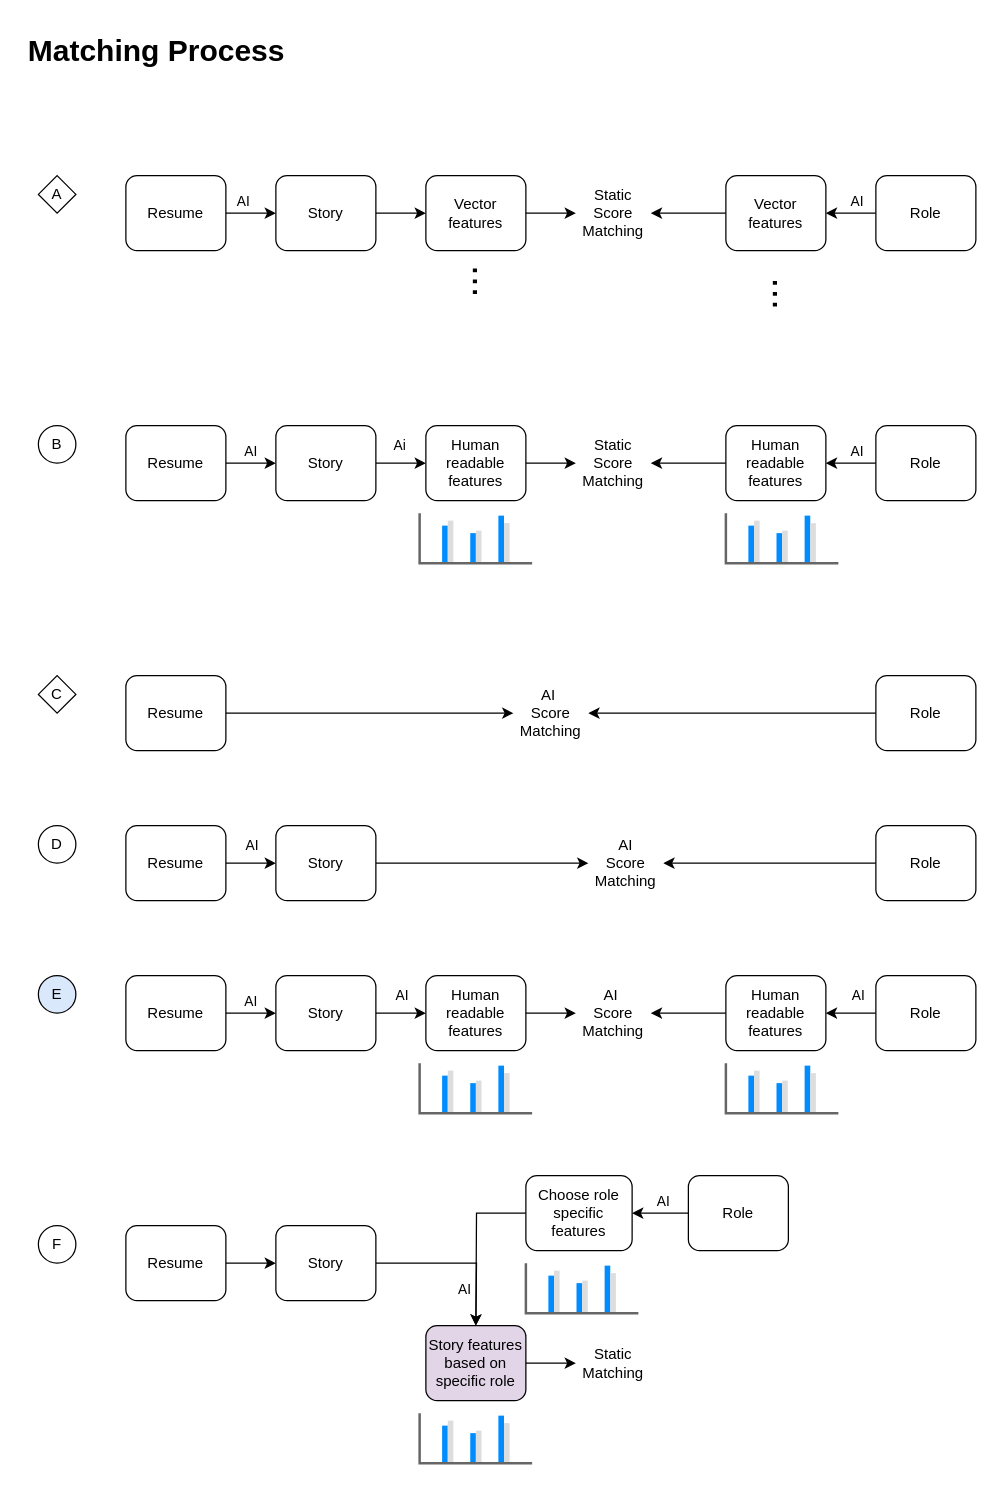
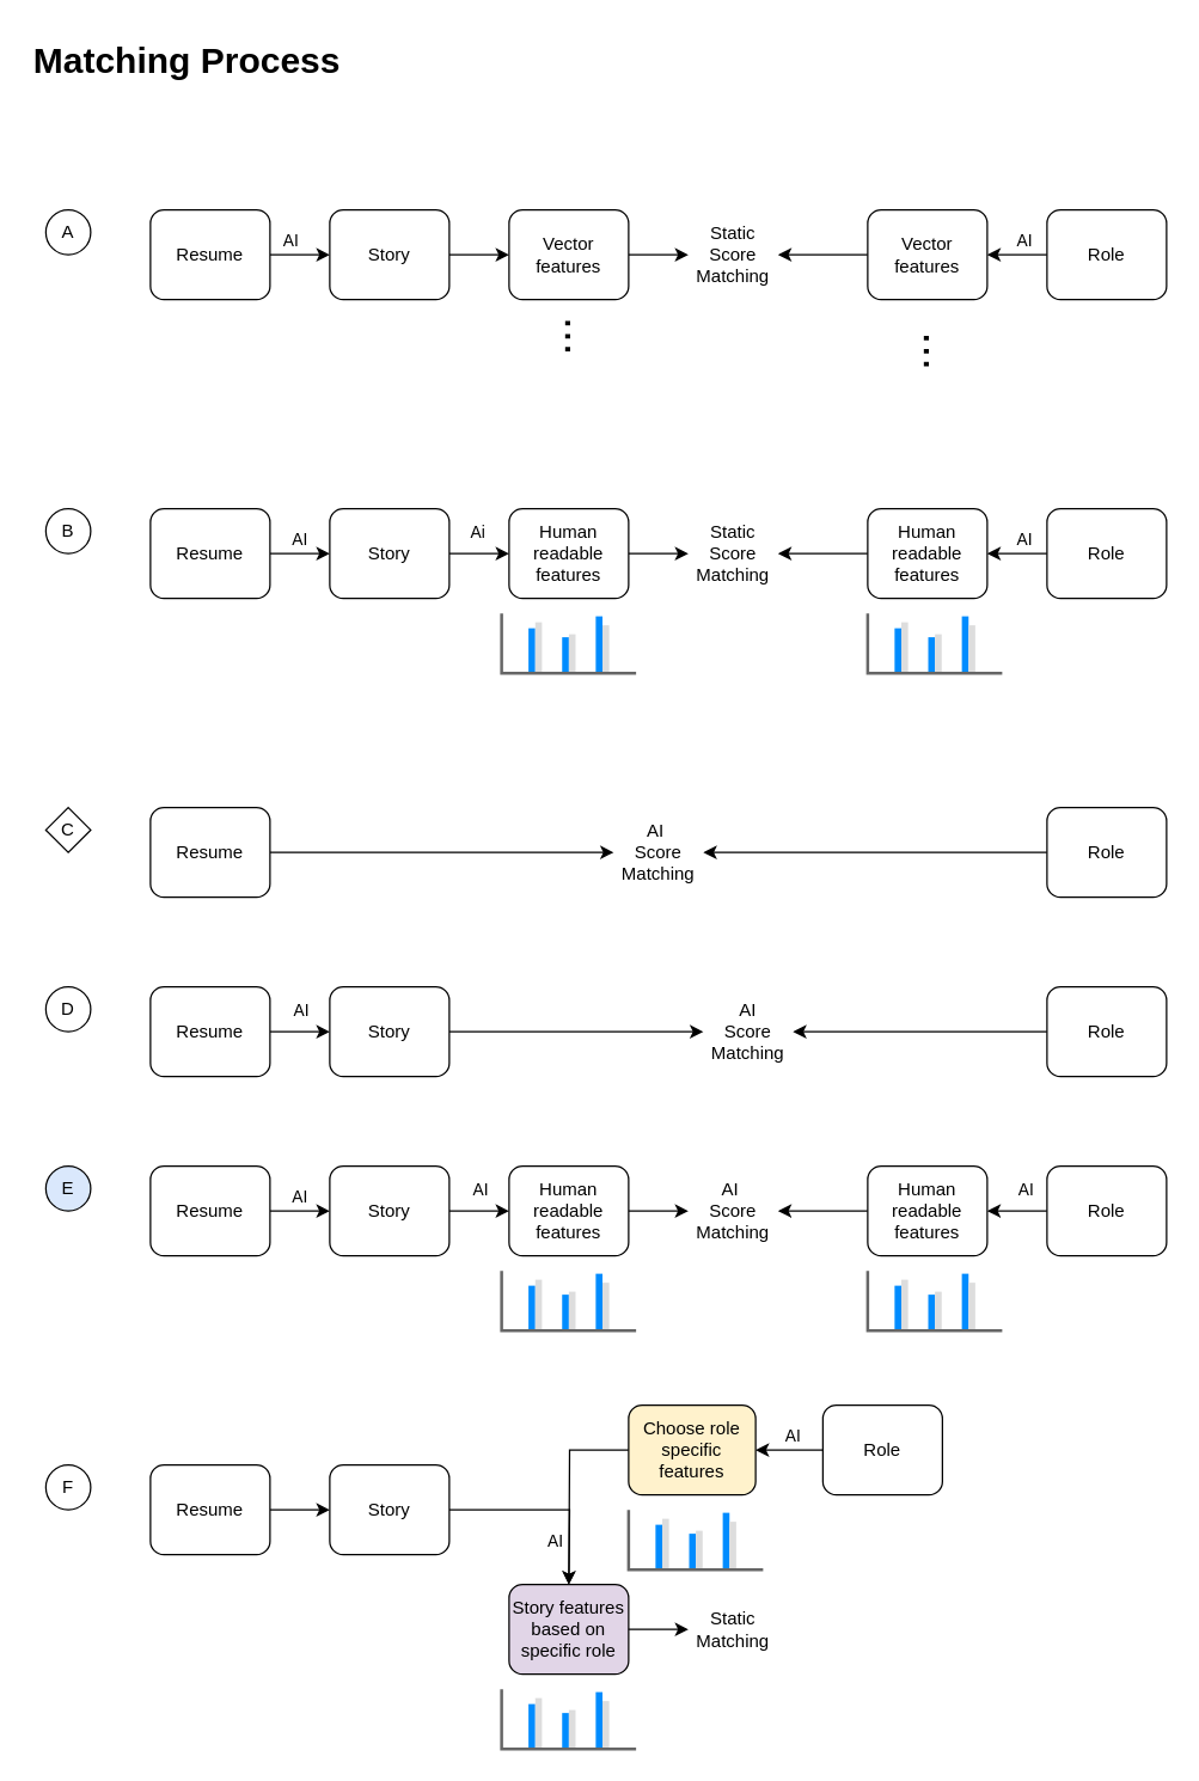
  <mxCell id="0" />
  <mxCell id="1" parent="0" />
  <mxCell id="2" value="&lt;h1 style=&quot;margin-top: 0px;&quot;&gt;Matching Process&lt;/h1&gt;" style="text;html=1;whiteSpace=wrap;overflow=hidden;rounded=0;" parent="1" vertex="1"><mxGeometry width="220" height="120" as="geometry" x="20" y="20" /></mxCell>
- <mxCell id="3" value="A" style="rhombus;whiteSpace=wrap;html=1;aspect=fixed;" parent="1" vertex="1"><mxGeometry x="30" y="140" width="30" height="30" as="geometry" /></mxCell>
+ <mxCell id="3" value="A" style="ellipse;whiteSpace=wrap;html=1;aspect=fixed;" parent="1" vertex="1"><mxGeometry x="30" y="140" width="30" height="30" as="geometry" /></mxCell>
  <mxCell id="4" value="B" style="ellipse;whiteSpace=wrap;html=1;aspect=fixed;" parent="1" vertex="1"><mxGeometry x="30" y="340" width="30" height="30" as="geometry" /></mxCell>
  <mxCell id="5" value="C" style="rhombus;whiteSpace=wrap;html=1;aspect=fixed;" parent="1" vertex="1"><mxGeometry x="30" y="540" width="30" height="30" as="geometry" /></mxCell>
  <mxCell id="6" value="D" style="ellipse;whiteSpace=wrap;html=1;aspect=fixed;" parent="1" vertex="1"><mxGeometry x="30" y="660" width="30" height="30" as="geometry" /></mxCell>
  <mxCell id="7" value="E" style="ellipse;whiteSpace=wrap;html=1;aspect=fixed;fillColor=#dae8fc;" parent="1" vertex="1"><mxGeometry x="30" y="780" width="30" height="30" as="geometry" /></mxCell>
  <mxCell id="8" value="F" style="ellipse;whiteSpace=wrap;html=1;aspect=fixed;" parent="1" vertex="1"><mxGeometry x="30" y="980" width="30" height="30" as="geometry" /></mxCell>
  <mxCell id="9" style="edgeStyle=orthogonalEdgeStyle;rounded=0;orthogonalLoop=1;jettySize=auto;html=1;exitX=1;exitY=0.5;exitDx=0;exitDy=0;entryX=0;entryY=0.5;entryDx=0;entryDy=0;" parent="1" source="11" target="13" edge="1"><mxGeometry relative="1" as="geometry" /></mxCell>
  <mxCell id="10" value="AI" style="edgeLabel;html=1;align=center;verticalAlign=middle;resizable=0;points=[];" parent="9" connectable="0" vertex="1"><mxGeometry x="-0.35" y="1" relative="1" as="geometry"><mxPoint y="-9" as="offset" /></mxGeometry></mxCell>
  <mxCell id="11" value="Resume" style="rounded=1;whiteSpace=wrap;html=1;" parent="1" vertex="1"><mxGeometry x="100" y="140" width="80" height="60" as="geometry" /></mxCell>
  <mxCell id="12" style="edgeStyle=orthogonalEdgeStyle;rounded=0;orthogonalLoop=1;jettySize=auto;html=1;exitX=1;exitY=0.5;exitDx=0;exitDy=0;" parent="1" source="13" target="15" edge="1"><mxGeometry relative="1" as="geometry" /></mxCell>
  <mxCell id="13" value="Story" style="rounded=1;whiteSpace=wrap;html=1;" parent="1" vertex="1"><mxGeometry x="220" y="140" width="80" height="60" as="geometry" /></mxCell>
  <mxCell id="14" style="edgeStyle=orthogonalEdgeStyle;rounded=0;orthogonalLoop=1;jettySize=auto;html=1;exitX=1;exitY=0.5;exitDx=0;exitDy=0;" parent="1" source="15" target="17" edge="1"><mxGeometry relative="1" as="geometry" /></mxCell>
  <mxCell id="15" value="Vector features" style="rounded=1;whiteSpace=wrap;html=1;" parent="1" vertex="1"><mxGeometry x="340" y="140" width="80" height="60" as="geometry" /></mxCell>
  <mxCell id="16" value="&lt;font style=&quot;font-size: 31px;&quot;&gt;...&lt;/font&gt;" style="text;html=1;align=center;verticalAlign=top;whiteSpace=wrap;rounded=0;horizontal=0;" parent="1" vertex="1"><mxGeometry x="345" y="210" width="70" height="30" as="geometry" /></mxCell>
  <mxCell id="17" value="Static Score Matching" style="text;html=1;align=center;verticalAlign=middle;whiteSpace=wrap;rounded=0;" parent="1" vertex="1"><mxGeometry x="460" y="155" width="60" height="30" as="geometry" /></mxCell>
  <mxCell id="18" style="edgeStyle=orthogonalEdgeStyle;rounded=0;orthogonalLoop=1;jettySize=auto;html=1;exitX=0;exitY=0.5;exitDx=0;exitDy=0;entryX=1;entryY=0.5;entryDx=0;entryDy=0;" parent="1" source="20" target="22" edge="1"><mxGeometry relative="1" as="geometry" /></mxCell>
  <mxCell id="19" value="AI" style="edgeLabel;html=1;align=center;verticalAlign=middle;resizable=0;points=[];" parent="18" connectable="0" vertex="1"><mxGeometry x="-0.2" y="-1" relative="1" as="geometry"><mxPoint y="-9" as="offset" /></mxGeometry></mxCell>
  <mxCell id="20" value="Role" style="rounded=1;whiteSpace=wrap;html=1;" parent="1" vertex="1"><mxGeometry x="700" y="140" width="80" height="60" as="geometry" /></mxCell>
  <mxCell id="21" style="edgeStyle=orthogonalEdgeStyle;rounded=0;orthogonalLoop=1;jettySize=auto;html=1;exitX=0;exitY=0.5;exitDx=0;exitDy=0;" parent="1" source="22" target="17" edge="1"><mxGeometry relative="1" as="geometry" /></mxCell>
  <mxCell id="22" value="Vector features" style="rounded=1;whiteSpace=wrap;html=1;" parent="1" vertex="1"><mxGeometry x="580" y="140" width="80" height="60" as="geometry" /></mxCell>
  <mxCell id="23" value="&lt;font style=&quot;font-size: 31px;&quot;&gt;...&lt;/font&gt;" style="text;html=1;align=center;verticalAlign=top;whiteSpace=wrap;rounded=0;horizontal=0;" parent="1" vertex="1"><mxGeometry x="585" y="220" width="70" height="30" as="geometry" /></mxCell>
  <mxCell id="24" style="edgeStyle=orthogonalEdgeStyle;rounded=0;orthogonalLoop=1;jettySize=auto;html=1;exitX=1;exitY=0.5;exitDx=0;exitDy=0;entryX=0;entryY=0.5;entryDx=0;entryDy=0;" parent="1" source="26" target="29" edge="1"><mxGeometry relative="1" as="geometry" /></mxCell>
  <mxCell id="25" value="AI" style="edgeLabel;html=1;align=center;verticalAlign=middle;resizable=0;points=[];" parent="24" connectable="0" vertex="1"><mxGeometry x="-0.05" y="-2" relative="1" as="geometry"><mxPoint y="-12" as="offset" /></mxGeometry></mxCell>
  <mxCell id="26" value="Resume" style="rounded=1;whiteSpace=wrap;html=1;" parent="1" vertex="1"><mxGeometry x="100" y="340" width="80" height="60" as="geometry" /></mxCell>
  <mxCell id="27" style="edgeStyle=orthogonalEdgeStyle;rounded=0;orthogonalLoop=1;jettySize=auto;html=1;exitX=1;exitY=0.5;exitDx=0;exitDy=0;" parent="1" source="29" target="31" edge="1"><mxGeometry relative="1" as="geometry" /></mxCell>
  <mxCell id="28" value="Ai" style="edgeLabel;html=1;align=center;verticalAlign=middle;resizable=0;points=[];" parent="27" connectable="0" vertex="1"><mxGeometry x="-0.1" y="1" relative="1" as="geometry"><mxPoint y="-14" as="offset" /></mxGeometry></mxCell>
  <mxCell id="29" value="Story" style="rounded=1;whiteSpace=wrap;html=1;" parent="1" vertex="1"><mxGeometry x="220" y="340" width="80" height="60" as="geometry" /></mxCell>
  <mxCell id="30" style="edgeStyle=orthogonalEdgeStyle;rounded=0;orthogonalLoop=1;jettySize=auto;html=1;exitX=1;exitY=0.5;exitDx=0;exitDy=0;" parent="1" source="31" target="32" edge="1"><mxGeometry relative="1" as="geometry" /></mxCell>
  <mxCell id="31" value="&lt;div&gt;Human readable&lt;/div&gt;features" style="rounded=1;whiteSpace=wrap;html=1;" parent="1" vertex="1"><mxGeometry x="340" y="340" width="80" height="60" as="geometry" /></mxCell>
  <mxCell id="32" value="Static Score Matching" style="text;html=1;align=center;verticalAlign=middle;whiteSpace=wrap;rounded=0;" parent="1" vertex="1"><mxGeometry x="460" y="355" width="60" height="30" as="geometry" /></mxCell>
  <mxCell id="33" style="edgeStyle=orthogonalEdgeStyle;rounded=0;orthogonalLoop=1;jettySize=auto;html=1;exitX=0;exitY=0.5;exitDx=0;exitDy=0;entryX=1;entryY=0.5;entryDx=0;entryDy=0;" parent="1" source="35" target="37" edge="1"><mxGeometry relative="1" as="geometry" /></mxCell>
  <mxCell id="34" value="AI" style="edgeLabel;html=1;align=center;verticalAlign=middle;resizable=0;points=[];" parent="33" connectable="0" vertex="1"><mxGeometry x="-0.2" y="-1" relative="1" as="geometry"><mxPoint y="-9" as="offset" /></mxGeometry></mxCell>
  <mxCell id="35" value="Role" style="rounded=1;whiteSpace=wrap;html=1;" parent="1" vertex="1"><mxGeometry x="700" y="340" width="80" height="60" as="geometry" /></mxCell>
  <mxCell id="36" style="edgeStyle=orthogonalEdgeStyle;rounded=0;orthogonalLoop=1;jettySize=auto;html=1;exitX=0;exitY=0.5;exitDx=0;exitDy=0;" parent="1" source="37" target="32" edge="1"><mxGeometry relative="1" as="geometry" /></mxCell>
  <mxCell id="37" value="&lt;div&gt;Human readable&lt;/div&gt;features" style="rounded=1;whiteSpace=wrap;html=1;" parent="1" vertex="1"><mxGeometry x="580" y="340" width="80" height="60" as="geometry" /></mxCell>
  <mxCell id="38" value="" style="verticalLabelPosition=bottom;shadow=0;dashed=0;align=center;html=1;verticalAlign=top;strokeWidth=1;shape=mxgraph.mockup.graphics.columnChart;strokeColor=none;strokeColor2=none;strokeColor3=#666666;fillColor2=#008cff;fillColor3=#dddddd;" parent="1" vertex="1"><mxGeometry x="335" y="410" width="90" height="40" as="geometry" /></mxCell>
  <mxCell id="39" value="" style="verticalLabelPosition=bottom;shadow=0;dashed=0;align=center;html=1;verticalAlign=top;strokeWidth=1;shape=mxgraph.mockup.graphics.columnChart;strokeColor=none;strokeColor2=none;strokeColor3=#666666;fillColor2=#008cff;fillColor3=#dddddd;" parent="1" vertex="1"><mxGeometry x="580" y="410" width="90" height="40" as="geometry" /></mxCell>
  <mxCell id="40" style="edgeStyle=orthogonalEdgeStyle;rounded=0;orthogonalLoop=1;jettySize=auto;html=1;exitX=1;exitY=0.5;exitDx=0;exitDy=0;entryX=0;entryY=0.5;entryDx=0;entryDy=0;" parent="1" source="41" target="42" edge="1"><mxGeometry relative="1" as="geometry"><mxPoint x="220" y="570" as="targetPoint" /></mxGeometry></mxCell>
  <mxCell id="41" value="Resume" style="rounded=1;whiteSpace=wrap;html=1;" parent="1" vertex="1"><mxGeometry x="100" y="540" width="80" height="60" as="geometry" /></mxCell>
  <mxCell id="42" value="AI&amp;nbsp;&lt;br&gt;Score Matching" style="text;html=1;align=center;verticalAlign=middle;whiteSpace=wrap;rounded=0;" parent="1" vertex="1"><mxGeometry x="410" y="555" width="60" height="30" as="geometry" /></mxCell>
  <mxCell id="43" style="edgeStyle=orthogonalEdgeStyle;rounded=0;orthogonalLoop=1;jettySize=auto;html=1;exitX=0;exitY=0.5;exitDx=0;exitDy=0;entryX=1;entryY=0.5;entryDx=0;entryDy=0;" parent="1" source="44" target="42" edge="1"><mxGeometry relative="1" as="geometry"><mxPoint x="660" y="570" as="targetPoint" /></mxGeometry></mxCell>
  <mxCell id="44" value="Role" style="rounded=1;whiteSpace=wrap;html=1;" parent="1" vertex="1"><mxGeometry x="700" y="540" width="80" height="60" as="geometry" /></mxCell>
  <mxCell id="45" style="edgeStyle=orthogonalEdgeStyle;rounded=0;orthogonalLoop=1;jettySize=auto;html=1;exitX=1;exitY=0.5;exitDx=0;exitDy=0;entryX=0;entryY=0.5;entryDx=0;entryDy=0;" parent="1" source="47" target="49" edge="1"><mxGeometry relative="1" as="geometry" /></mxCell>
  <mxCell id="46" value="AI" style="edgeLabel;html=1;align=center;verticalAlign=middle;resizable=0;points=[];" parent="45" connectable="0" vertex="1"><mxGeometry x="-0.15" y="1" relative="1" as="geometry"><mxPoint x="3" y="-14" as="offset" /></mxGeometry></mxCell>
  <mxCell id="47" value="Resume" style="rounded=1;whiteSpace=wrap;html=1;" parent="1" vertex="1"><mxGeometry x="100" y="660" width="80" height="60" as="geometry" /></mxCell>
  <mxCell id="48" style="edgeStyle=orthogonalEdgeStyle;rounded=0;orthogonalLoop=1;jettySize=auto;html=1;exitX=1;exitY=0.5;exitDx=0;exitDy=0;entryX=0;entryY=0.5;entryDx=0;entryDy=0;" parent="1" source="49" target="50" edge="1"><mxGeometry relative="1" as="geometry"><mxPoint x="340" y="690" as="targetPoint" /></mxGeometry></mxCell>
  <mxCell id="49" value="Story" style="rounded=1;whiteSpace=wrap;html=1;" parent="1" vertex="1"><mxGeometry x="220" y="660" width="80" height="60" as="geometry" /></mxCell>
  <mxCell id="50" value="AI&lt;br&gt;Score Matching" style="text;html=1;align=center;verticalAlign=middle;whiteSpace=wrap;rounded=0;" parent="1" vertex="1"><mxGeometry x="470" y="675" width="60" height="30" as="geometry" /></mxCell>
  <mxCell id="51" style="edgeStyle=orthogonalEdgeStyle;rounded=0;orthogonalLoop=1;jettySize=auto;html=1;exitX=0;exitY=0.5;exitDx=0;exitDy=0;entryX=1;entryY=0.5;entryDx=0;entryDy=0;" parent="1" source="52" target="50" edge="1"><mxGeometry relative="1" as="geometry"><mxPoint x="660" y="690" as="targetPoint" /></mxGeometry></mxCell>
  <mxCell id="52" value="Role" style="rounded=1;whiteSpace=wrap;html=1;" parent="1" vertex="1"><mxGeometry x="700" y="660" width="80" height="60" as="geometry" /></mxCell>
  <mxCell id="53" style="edgeStyle=orthogonalEdgeStyle;rounded=0;orthogonalLoop=1;jettySize=auto;html=1;exitX=1;exitY=0.5;exitDx=0;exitDy=0;entryX=0;entryY=0.5;entryDx=0;entryDy=0;" parent="1" source="55" target="58" edge="1"><mxGeometry relative="1" as="geometry" /></mxCell>
  <mxCell id="54" value="AI" style="edgeLabel;html=1;align=center;verticalAlign=middle;resizable=0;points=[];" parent="53" connectable="0" vertex="1"><mxGeometry x="-0.05" relative="1" as="geometry"><mxPoint y="-10" as="offset" /></mxGeometry></mxCell>
  <mxCell id="55" value="Resume" style="rounded=1;whiteSpace=wrap;html=1;" parent="1" vertex="1"><mxGeometry x="100" y="780" width="80" height="60" as="geometry" /></mxCell>
  <mxCell id="56" style="edgeStyle=orthogonalEdgeStyle;rounded=0;orthogonalLoop=1;jettySize=auto;html=1;exitX=1;exitY=0.5;exitDx=0;exitDy=0;" parent="1" source="58" target="60" edge="1"><mxGeometry relative="1" as="geometry" /></mxCell>
  <mxCell id="57" value="AI" style="edgeLabel;html=1;align=center;verticalAlign=middle;resizable=0;points=[];" parent="56" connectable="0" vertex="1"><mxGeometry x="-0.15" y="-1" relative="1" as="geometry"><mxPoint x="3" y="-16" as="offset" /></mxGeometry></mxCell>
  <mxCell id="58" value="Story" style="rounded=1;whiteSpace=wrap;html=1;" parent="1" vertex="1"><mxGeometry x="220" y="780" width="80" height="60" as="geometry" /></mxCell>
  <mxCell id="59" style="edgeStyle=orthogonalEdgeStyle;rounded=0;orthogonalLoop=1;jettySize=auto;html=1;exitX=1;exitY=0.5;exitDx=0;exitDy=0;" parent="1" source="60" target="61" edge="1"><mxGeometry relative="1" as="geometry" /></mxCell>
  <mxCell id="60" value="&lt;div&gt;Human readable&lt;/div&gt;features" style="rounded=1;whiteSpace=wrap;html=1;" parent="1" vertex="1"><mxGeometry x="340" y="780" width="80" height="60" as="geometry" /></mxCell>
  <mxCell id="61" value="AI&amp;nbsp;&lt;div&gt;Score&lt;div&gt;Matching&lt;/div&gt;&lt;/div&gt;" style="text;html=1;align=center;verticalAlign=middle;whiteSpace=wrap;rounded=0;" parent="1" vertex="1"><mxGeometry x="460" y="795" width="60" height="30" as="geometry" /></mxCell>
  <mxCell id="62" style="edgeStyle=orthogonalEdgeStyle;rounded=0;orthogonalLoop=1;jettySize=auto;html=1;exitX=0;exitY=0.5;exitDx=0;exitDy=0;entryX=1;entryY=0.5;entryDx=0;entryDy=0;" parent="1" source="64" target="66" edge="1"><mxGeometry relative="1" as="geometry" /></mxCell>
  <mxCell id="63" value="AI" style="edgeLabel;html=1;align=center;verticalAlign=middle;resizable=0;points=[];" parent="62" connectable="0" vertex="1"><mxGeometry x="-0.25" relative="1" as="geometry"><mxPoint y="-15" as="offset" /></mxGeometry></mxCell>
  <mxCell id="64" value="Role" style="rounded=1;whiteSpace=wrap;html=1;" parent="1" vertex="1"><mxGeometry x="700" y="780" width="80" height="60" as="geometry" /></mxCell>
  <mxCell id="65" style="edgeStyle=orthogonalEdgeStyle;rounded=0;orthogonalLoop=1;jettySize=auto;html=1;exitX=0;exitY=0.5;exitDx=0;exitDy=0;" parent="1" source="66" target="61" edge="1"><mxGeometry relative="1" as="geometry" /></mxCell>
  <mxCell id="66" value="&lt;div&gt;Human readable&lt;/div&gt;features" style="rounded=1;whiteSpace=wrap;html=1;" parent="1" vertex="1"><mxGeometry x="580" y="780" width="80" height="60" as="geometry" /></mxCell>
  <mxCell id="67" value="" style="verticalLabelPosition=bottom;shadow=0;dashed=0;align=center;html=1;verticalAlign=top;strokeWidth=1;shape=mxgraph.mockup.graphics.columnChart;strokeColor=none;strokeColor2=none;strokeColor3=#666666;fillColor2=#008cff;fillColor3=#dddddd;" parent="1" vertex="1"><mxGeometry x="335" y="850" width="90" height="40" as="geometry" /></mxCell>
  <mxCell id="68" value="" style="verticalLabelPosition=bottom;shadow=0;dashed=0;align=center;html=1;verticalAlign=top;strokeWidth=1;shape=mxgraph.mockup.graphics.columnChart;strokeColor=none;strokeColor2=none;strokeColor3=#666666;fillColor2=#008cff;fillColor3=#dddddd;" parent="1" vertex="1"><mxGeometry x="580" y="850" width="90" height="40" as="geometry" /></mxCell>
  <mxCell id="69" style="edgeStyle=orthogonalEdgeStyle;rounded=0;orthogonalLoop=1;jettySize=auto;html=1;exitX=1;exitY=0.5;exitDx=0;exitDy=0;entryX=0;entryY=0.5;entryDx=0;entryDy=0;" parent="1" source="70" target="72" edge="1"><mxGeometry relative="1" as="geometry" /></mxCell>
  <mxCell id="70" value="Resume" style="rounded=1;whiteSpace=wrap;html=1;" parent="1" vertex="1"><mxGeometry x="100" y="980" width="80" height="60" as="geometry" /></mxCell>
  <mxCell id="71" style="edgeStyle=orthogonalEdgeStyle;rounded=0;orthogonalLoop=1;jettySize=auto;html=1;exitX=1;exitY=0.5;exitDx=0;exitDy=0;" parent="1" source="72" edge="1"><mxGeometry relative="1" as="geometry"><mxPoint x="380" y="1060" as="targetPoint" /></mxGeometry></mxCell>
  <mxCell id="72" value="Story" style="rounded=1;whiteSpace=wrap;html=1;" parent="1" vertex="1"><mxGeometry x="220" y="980" width="80" height="60" as="geometry" /></mxCell>
  <mxCell id="73" style="edgeStyle=orthogonalEdgeStyle;rounded=0;orthogonalLoop=1;jettySize=auto;html=1;" parent="1" edge="1"><mxGeometry relative="1" as="geometry"><mxPoint x="410" y="1090" as="sourcePoint" /><mxPoint x="460" y="1090" as="targetPoint" /></mxGeometry></mxCell>
  <mxCell id="74" style="edgeStyle=orthogonalEdgeStyle;rounded=0;orthogonalLoop=1;jettySize=auto;html=1;exitX=0;exitY=0.5;exitDx=0;exitDy=0;entryX=1;entryY=0.5;entryDx=0;entryDy=0;" parent="1" source="76" target="79" edge="1"><mxGeometry relative="1" as="geometry" /></mxCell>
  <mxCell id="75" value="AI" style="edgeLabel;html=1;align=center;verticalAlign=middle;resizable=0;points=[];" parent="74" connectable="0" vertex="1"><mxGeometry x="-0.067" y="-3" relative="1" as="geometry"><mxPoint y="-7" as="offset" /></mxGeometry></mxCell>
  <mxCell id="76" value="Role" style="rounded=1;whiteSpace=wrap;html=1;" parent="1" vertex="1"><mxGeometry x="550" y="940" width="80" height="60" as="geometry" /></mxCell>
  <mxCell id="77" style="edgeStyle=orthogonalEdgeStyle;rounded=0;orthogonalLoop=1;jettySize=auto;html=1;exitX=0;exitY=0.5;exitDx=0;exitDy=0;entryX=0.5;entryY=0;entryDx=0;entryDy=0;" parent="1" source="79" edge="1"><mxGeometry relative="1" as="geometry"><mxPoint x="380" y="1060" as="targetPoint" /></mxGeometry></mxCell>
  <mxCell id="78" value="AI" style="edgeLabel;html=1;align=center;verticalAlign=middle;resizable=0;points=[];" parent="77" connectable="0" vertex="1"><mxGeometry x="0.447" relative="1" as="geometry"><mxPoint x="-10" y="6" as="offset" /></mxGeometry></mxCell>
- <mxCell id="79" value="Choose role specific features" style="rounded=1;whiteSpace=wrap;html=1;" parent="1" vertex="1"><mxGeometry x="420" y="940" width="85" height="60" as="geometry" /></mxCell>
+ <mxCell id="79" value="Choose role specific features" style="rounded=1;whiteSpace=wrap;html=1;fillColor=#fff2cc;" parent="1" vertex="1"><mxGeometry x="420" y="940" width="85" height="60" as="geometry" /></mxCell>
  <mxCell id="80" value="" style="verticalLabelPosition=bottom;shadow=0;dashed=0;align=center;html=1;verticalAlign=top;strokeWidth=1;shape=mxgraph.mockup.graphics.columnChart;strokeColor=none;strokeColor2=none;strokeColor3=#666666;fillColor2=#008cff;fillColor3=#dddddd;" parent="1" vertex="1"><mxGeometry x="335" y="1130" width="90" height="40" as="geometry" /></mxCell>
  <mxCell id="81" value="" style="verticalLabelPosition=bottom;shadow=0;dashed=0;align=center;html=1;verticalAlign=top;strokeWidth=1;shape=mxgraph.mockup.graphics.columnChart;strokeColor=none;strokeColor2=none;strokeColor3=#666666;fillColor2=#008cff;fillColor3=#dddddd;" parent="1" vertex="1"><mxGeometry x="420" y="1010" width="90" height="40" as="geometry" /></mxCell>
  <mxCell id="82" value="Story features based on specific role&lt;div&gt;&lt;/div&gt;" style="rounded=1;whiteSpace=wrap;html=1;fillColor=#e1d5e7;" parent="1" vertex="1"><mxGeometry x="340" y="1060" width="80" height="60" as="geometry" /></mxCell>
  <mxCell id="83" value="Static Matching" style="text;html=1;align=center;verticalAlign=middle;whiteSpace=wrap;rounded=0;" parent="1" vertex="1"><mxGeometry x="460" y="1075" width="60" height="30" as="geometry" /></mxCell>
